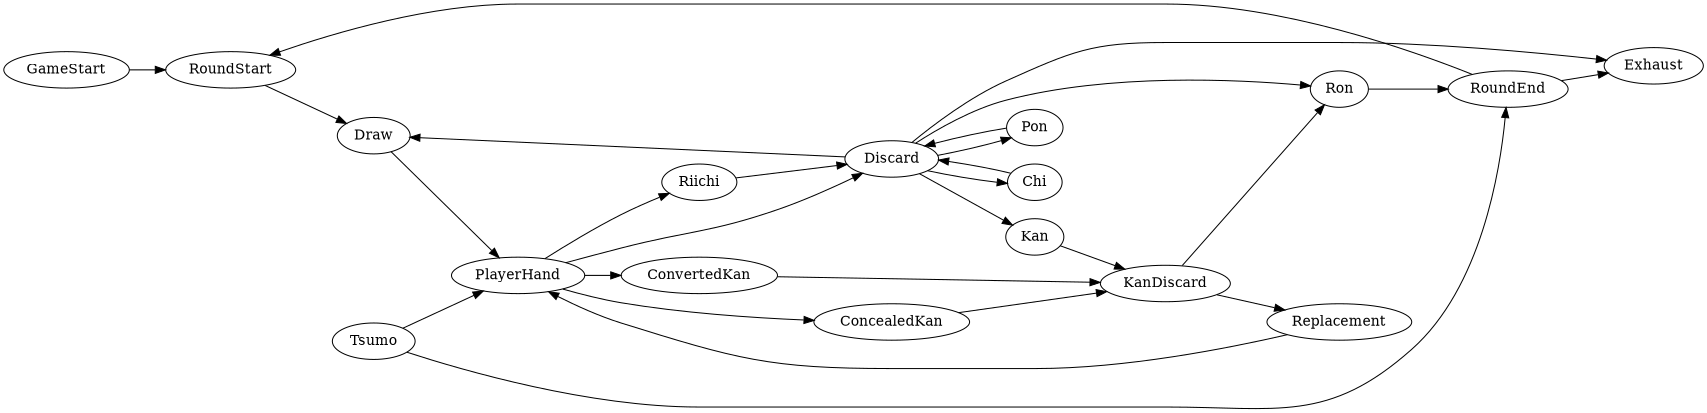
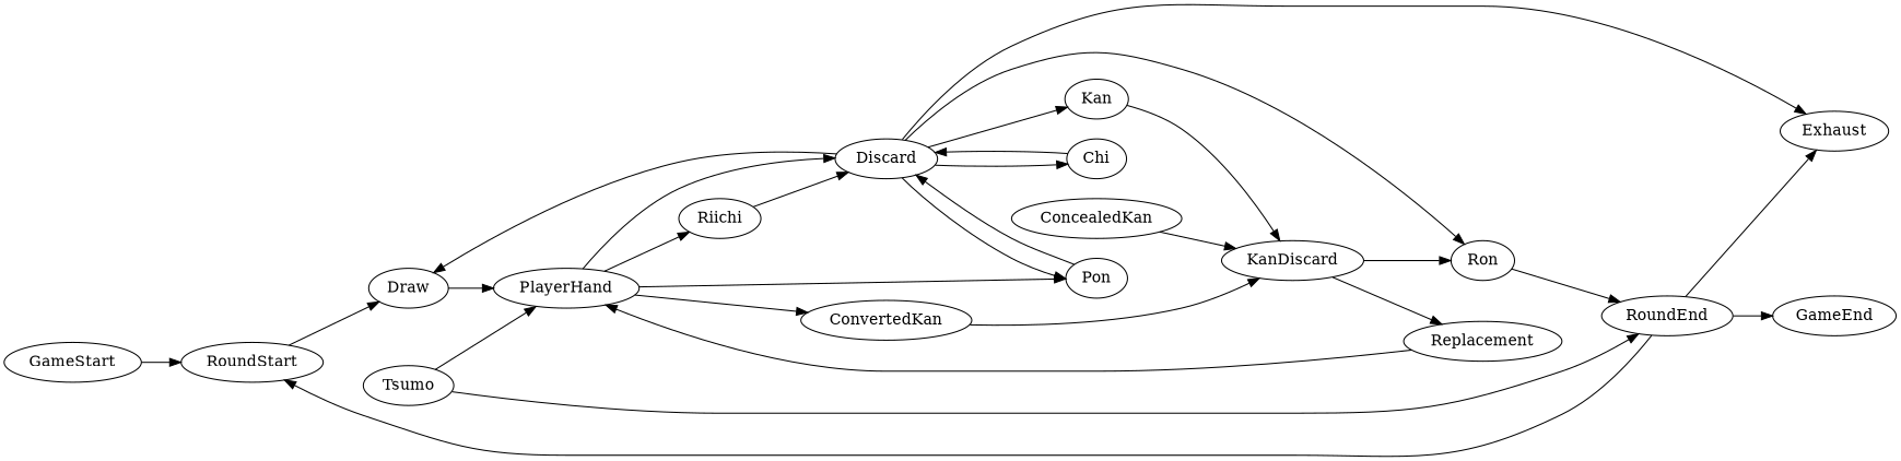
  digraph {
    rankdir=LR
    GameStart [rank=source]
    RoundStart
    Draw
+   GameEnd [rank=sink]
    Kan
    KanDiscard
    Replacement
    Ron
    PlayerHand
    RoundEnd
    ConcealedKan
    ConvertedKan
    Discard
    Riichi
    Exhaust
    Pon
    Chi
    Tsumo
    GameStart -> RoundStart
    RoundStart -> Draw
    Draw -> PlayerHand
    Kan -> KanDiscard
    KanDiscard -> Replacement
    KanDiscard -> Ron
    Replacement -> PlayerHand
    Ron -> RoundEnd
-   PlayerHand -> ConcealedKan
+   PlayerHand -> Pon
    PlayerHand -> ConvertedKan
    PlayerHand -> Discard
    PlayerHand -> Riichi
    RoundEnd -> RoundStart
+   RoundEnd -> GameEnd
    RoundEnd -> Exhaust
    ConcealedKan -> KanDiscard
    ConvertedKan -> KanDiscard
    Discard -> Draw
    Discard -> Kan
    Discard -> Ron
    Discard -> Exhaust
    Discard -> Pon
    Discard -> Chi
    Riichi -> Discard
    Pon -> Discard
    Chi -> Discard
    Tsumo -> PlayerHand
    Tsumo -> RoundEnd
  }
